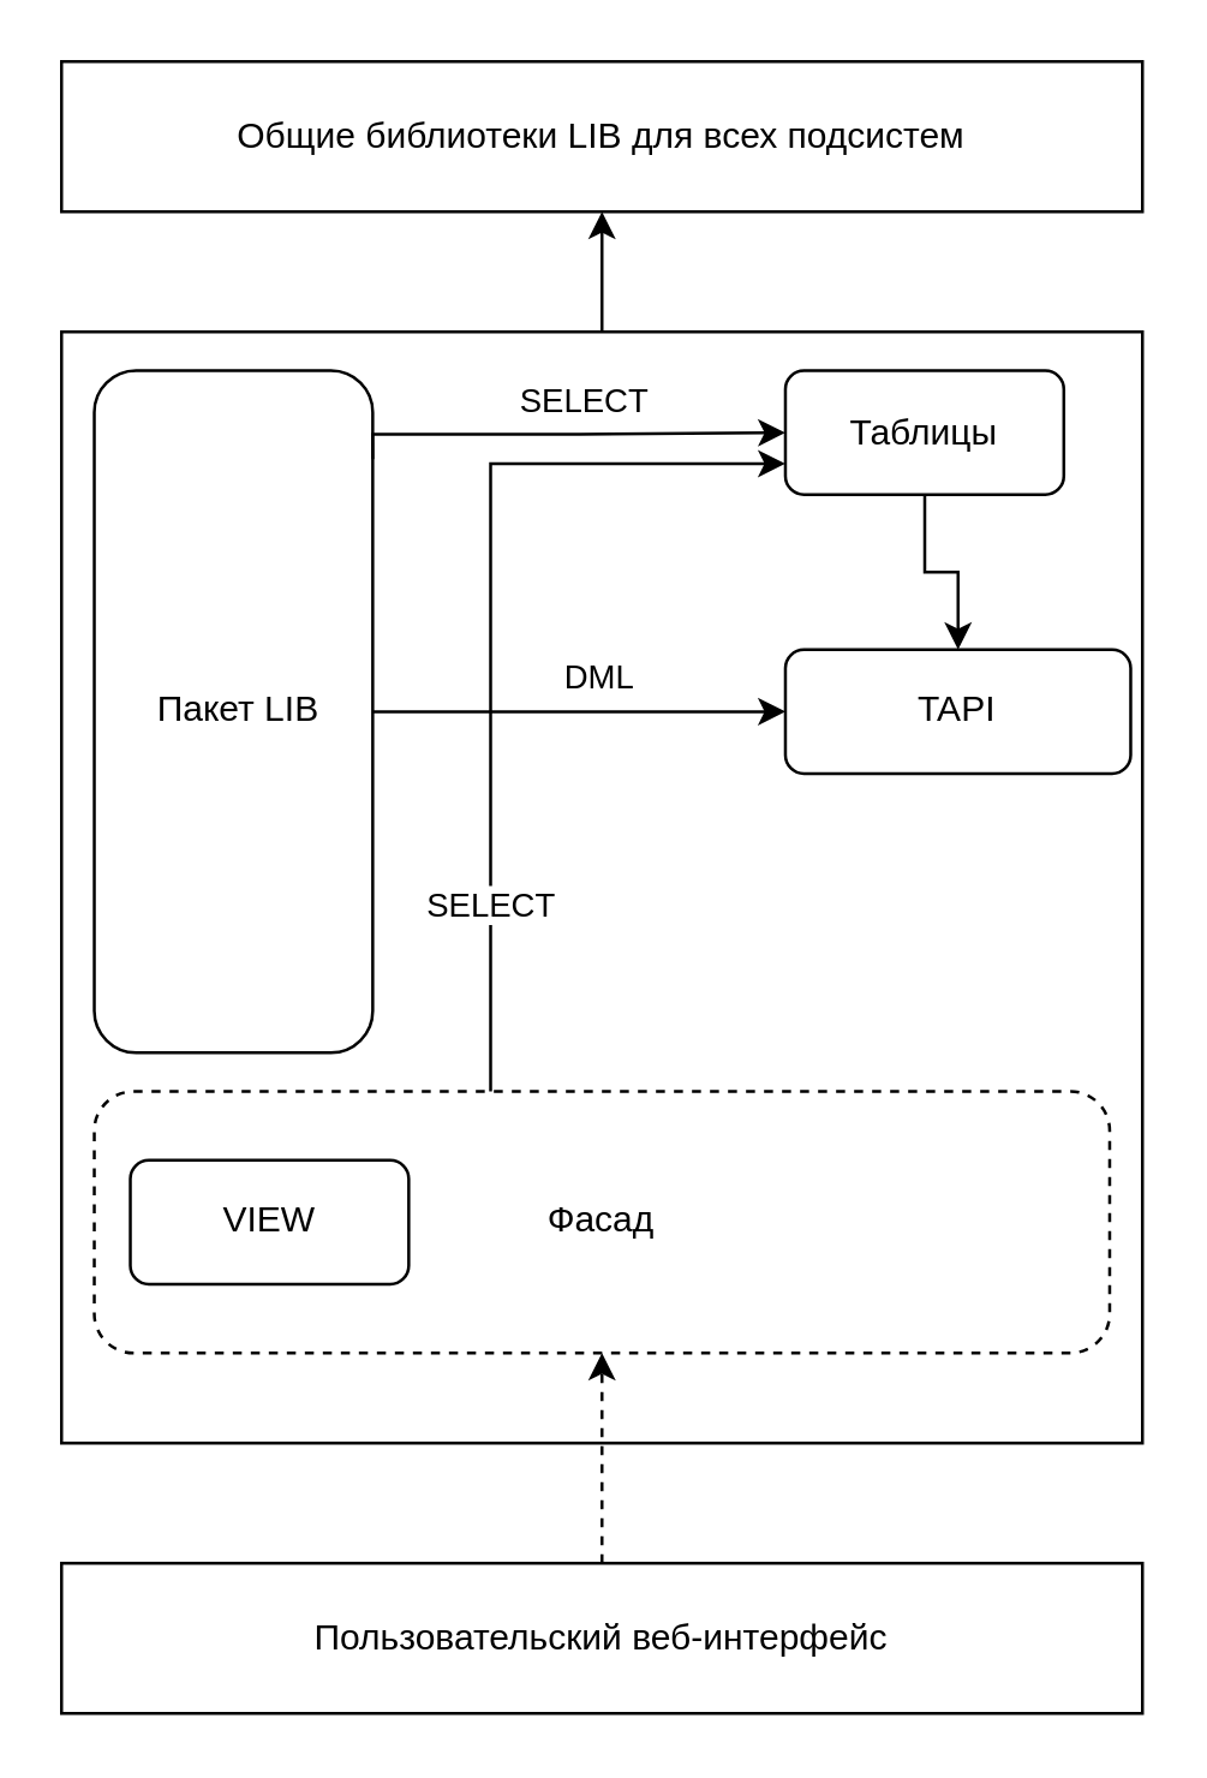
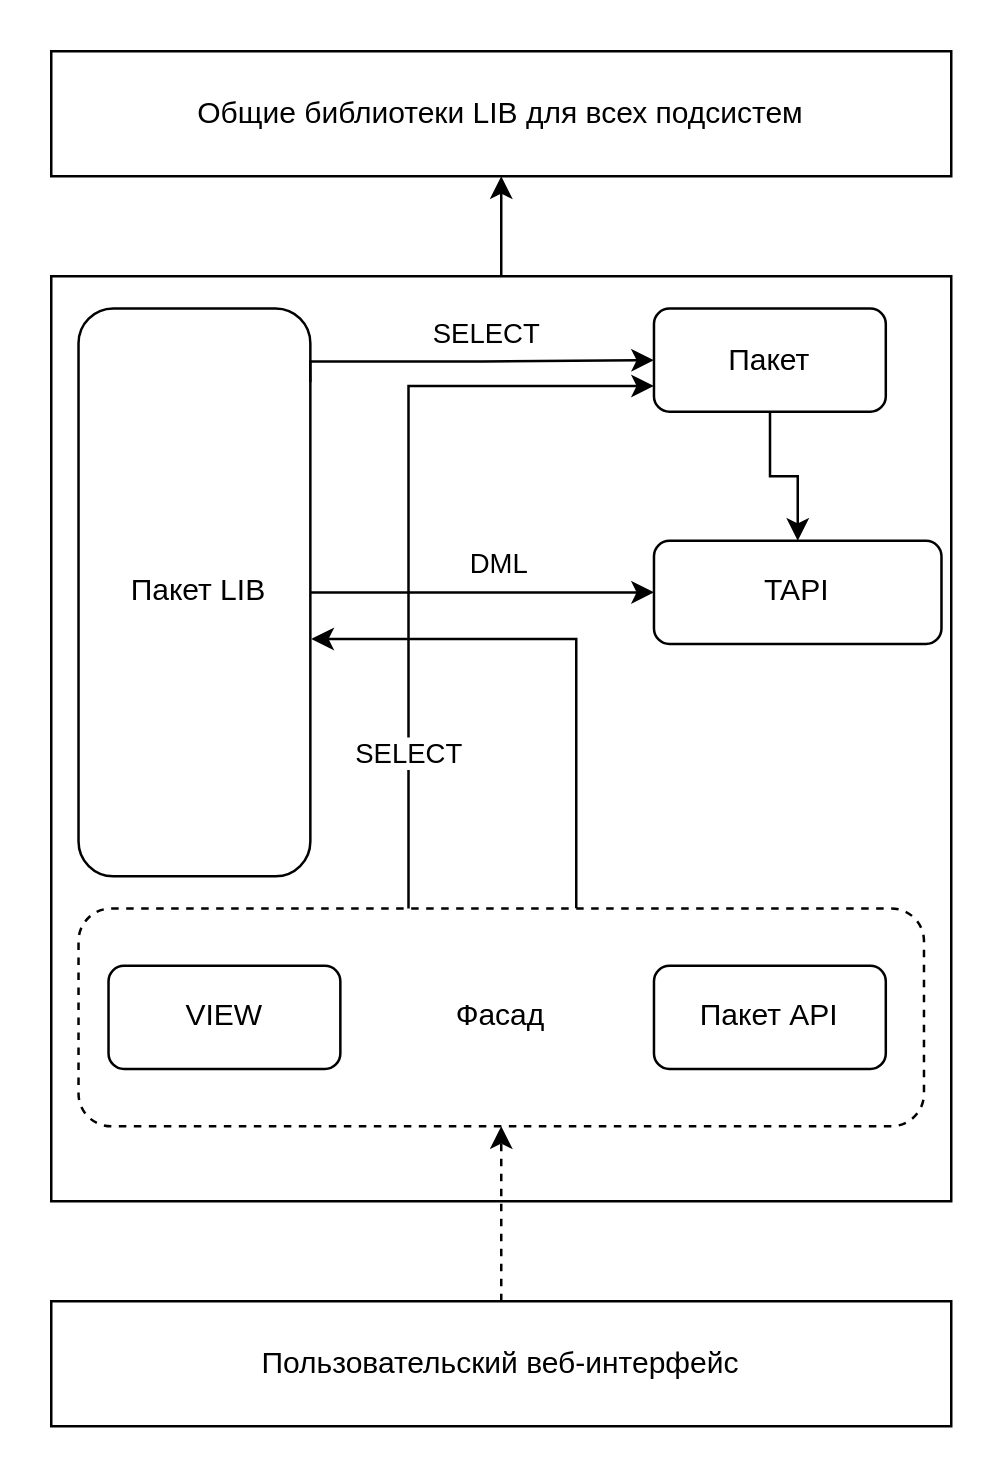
  <mxCell id="0" />
  <mxCell id="1" parent="0" />
  <mxCell id="2" value="Общие библиотеки LIB для всех подсистем" style="html=1;whiteSpace=wrap;" vertex="1" parent="1"><mxGeometry x="20" y="20" width="360" height="50" as="geometry" /></mxCell>
  <mxCell id="3" value="" style="edgeStyle=orthogonalEdgeStyle;rounded=0;orthogonalLoop=1;jettySize=auto;html=1;" edge="1" parent="1" source="5" target="2"><mxGeometry relative="1" as="geometry" /></mxCell>
  <mxCell id="4" value="Пользовательский веб-интерфейс" style="html=1;whiteSpace=wrap;" vertex="1" parent="1"><mxGeometry x="20" y="520" width="360" height="50" as="geometry" /></mxCell>
  <mxCell id="5" value="" style="whiteSpace=wrap;html=1;strokeColor=default;fontFamily=Helvetica;fontSize=12;fontColor=default;fillColor=default;movable=1;resizable=1;rotatable=1;deletable=1;editable=1;locked=0;connectable=1;container=0;" parent="1" vertex="1"><mxGeometry x="20" y="110" width="360" height="370" as="geometry" /></mxCell>
+ <mxCell id="6" value="" style="edgeStyle=orthogonalEdgeStyle;rounded=0;orthogonalLoop=1;jettySize=auto;html=1;entryX=1.004;entryY=0.582;entryDx=0;entryDy=0;entryPerimeter=0;" edge="1" parent="1" source="7" target="10"><mxGeometry relative="1" as="geometry"><mxPoint x="200" y="269.35" as="targetPoint" /><Array as="points"><mxPoint x="230" y="255" /></Array></mxGeometry></mxCell>
  <mxCell id="7" value="Фасад" style="rounded=1;whiteSpace=wrap;html=1;fontFamily=Helvetica;fontSize=12;fillStyle=solid;movable=1;resizable=1;rotatable=1;deletable=1;editable=1;locked=0;connectable=1;container=0;dashed=1;" vertex="1" parent="1"><mxGeometry x="30.91" y="362.9" width="338.18" height="87.1" as="geometry" /></mxCell>
+ <mxCell id="8" value="Пакет API" style="rounded=1;whiteSpace=wrap;html=1;movable=1;resizable=1;rotatable=1;deletable=1;editable=1;locked=0;connectable=1;container=0;" vertex="1" parent="1"><mxGeometry x="261.091" y="385.805" width="92.727" height="41.29" as="geometry" /></mxCell>
  <mxCell id="9" value="VIEW" style="rounded=1;whiteSpace=wrap;html=1;movable=1;resizable=1;rotatable=1;deletable=1;editable=1;locked=0;connectable=1;container=0;" vertex="1" parent="1"><mxGeometry x="42.909" y="385.805" width="92.727" height="41.29" as="geometry" /></mxCell>
  <mxCell id="10" value="&amp;nbsp;Пакет LIB" style="rounded=1;whiteSpace=wrap;html=1;movable=1;resizable=1;rotatable=1;deletable=1;editable=1;locked=0;connectable=1;container=0;" vertex="1" parent="1"><mxGeometry x="30.909" y="122.903" width="92.727" height="227.097" as="geometry" /></mxCell>
  <mxCell id="11" value="TAPI" style="rounded=1;whiteSpace=wrap;html=1;movable=1;resizable=1;rotatable=1;deletable=1;editable=1;locked=0;connectable=1;container=0;" vertex="1" parent="1"><mxGeometry x="261.091" y="215.806" width="115" height="41.29" as="geometry" /></mxCell>
  <mxCell id="12" value="" style="edgeStyle=orthogonalEdgeStyle;rounded=0;orthogonalLoop=1;jettySize=auto;html=1;entryX=0;entryY=0.5;entryDx=0;entryDy=0;" edge="1" parent="1" source="10" target="11"><mxGeometry relative="1" as="geometry"><mxPoint x="191.818" y="236.452" as="targetPoint" /></mxGeometry></mxCell>
  <mxCell id="13" value="DML" style="edgeLabel;html=1;align=center;verticalAlign=middle;resizable=0;points=[];container=0;" vertex="1" connectable="0" parent="12"><mxGeometry x="-0.143" y="-2" relative="1" as="geometry"><mxPoint x="16" y="-14" as="offset" /></mxGeometry></mxCell>
  <mxCell id="14" value="" style="edgeStyle=orthogonalEdgeStyle;rounded=0;orthogonalLoop=1;jettySize=auto;html=1;" edge="1" parent="1" source="15" target="11"><mxGeometry relative="1" as="geometry" /></mxCell>
- <mxCell id="15" value="Таблицы" style="rounded=1;whiteSpace=wrap;html=1;movable=1;resizable=1;rotatable=1;deletable=1;editable=1;locked=0;connectable=1;container=0;" vertex="1" parent="1"><mxGeometry x="261.091" y="122.903" width="92.727" height="41.29" as="geometry" /></mxCell>
+ <mxCell id="15" value="Пакет" style="rounded=1;whiteSpace=wrap;html=1;movable=1;resizable=1;rotatable=1;deletable=1;editable=1;locked=0;connectable=1;container=0;" vertex="1" parent="1"><mxGeometry x="261.091" y="122.903" width="92.727" height="41.29" as="geometry" /></mxCell>
  <mxCell id="16" value="" style="edgeStyle=orthogonalEdgeStyle;rounded=0;orthogonalLoop=1;jettySize=auto;html=1;entryX=0;entryY=0.5;entryDx=0;entryDy=0;exitX=1;exitY=0.13;exitDx=0;exitDy=0;exitPerimeter=0;" edge="1" parent="1" source="10" target="15"><mxGeometry relative="1" as="geometry"><mxPoint x="141.091" y="182.258" as="sourcePoint" /><mxPoint x="278.545" y="182.258" as="targetPoint" /><Array as="points"><mxPoint x="123.636" y="144.065" /><mxPoint x="192.364" y="144.065" /></Array></mxGeometry></mxCell>
  <mxCell id="17" value="SELECT" style="edgeLabel;html=1;align=center;verticalAlign=middle;resizable=0;points=[];container=0;" vertex="1" connectable="0" parent="16"><mxGeometry x="-0.143" y="-2" relative="1" as="geometry"><mxPoint x="16" y="-14" as="offset" /></mxGeometry></mxCell>
  <mxCell id="18" value="" style="edgeStyle=orthogonalEdgeStyle;rounded=0;orthogonalLoop=1;jettySize=auto;html=1;entryX=0;entryY=0.75;entryDx=0;entryDy=0;" edge="1" parent="1" source="7" target="15"><mxGeometry relative="1" as="geometry"><mxPoint x="200" y="282.903" as="targetPoint" /><Array as="points"><mxPoint x="162.909" y="154.387" /></Array></mxGeometry></mxCell>
  <mxCell id="19" value="SELECT" style="edgeLabel;html=1;align=center;verticalAlign=middle;resizable=0;points=[];container=0;" vertex="1" connectable="0" parent="18"><mxGeometry x="-0.596" relative="1" as="geometry"><mxPoint as="offset" /></mxGeometry></mxCell>
  <mxCell id="20" value="" style="edgeStyle=orthogonalEdgeStyle;rounded=0;orthogonalLoop=1;jettySize=auto;html=1;dashed=1;" edge="1" parent="1" source="4" target="7"><mxGeometry relative="1" as="geometry" /></mxCell>
